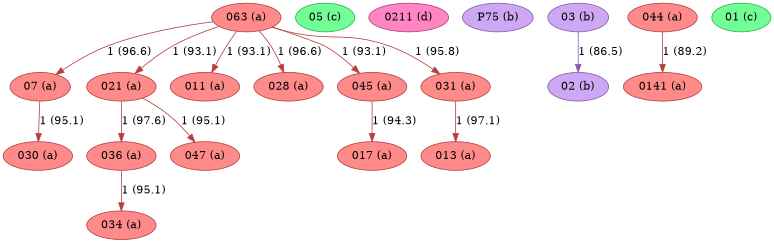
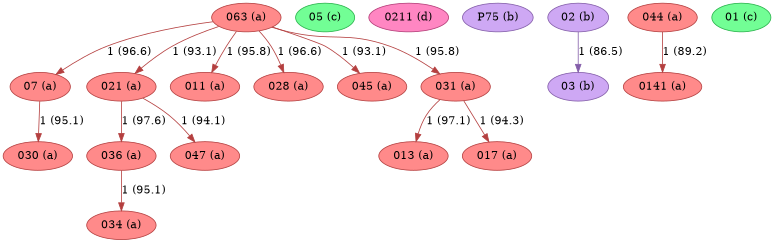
  strict digraph {
    node [color="#b43f3f" fillcolor="#FF8A8A" style=filled]
    edge [color="#b43f3f"]
    "07 (a)"
    "030 (a)"
    "05 (c)" [color="#27b34a" fillcolor="#72FE95"]
    "021 (a)"
    "036 (a)"
    "047 (a)"
    "034 (a)"
    "0211 (d)" [color="#b43b77" fillcolor="#FF86C2"]
    "P75 (b)" [color="#835da9" fillcolor="#CEA8F4"]
    "03 (b)" [color="#835da9" fillcolor="#CEA8F4"]
    "02 (b)" [color="#835da9" fillcolor="#CEA8F4"]
    "044 (a)"
    "0141 (a)"
    "01 (c)" [color="#27b34a" fillcolor="#72FE95"]
    "063 (a)"
    "011 (a)"
    "028 (a)"
    "045 (a)"
    "031 (a)"
    "013 (a)"
    "017 (a)"
    "07 (a)" -> "030 (a)" [label="1 (95.1)"]
    "021 (a)" -> "036 (a)" [label="1 (97.6)"]
-   "021 (a)" -> "047 (a)" [label="1 (95.1)"]
+   "021 (a)" -> "047 (a)" [label="1 (94.1)"]
    "036 (a)" -> "034 (a)" [label="1 (95.1)"]
-   "03 (b)" -> "02 (b)" [color="#835da9" label="1 (86.5)"]
+   "02 (b)" -> "03 (b)" [color="#835da9" label="1 (86.5)"]
    "044 (a)" -> "0141 (a)" [label="1 (89.2)"]
    "063 (a)" -> "07 (a)" [label="1 (96.6)"]
    "063 (a)" -> "021 (a)" [label="1 (93.1)"]
-   "063 (a)" -> "011 (a)" [label="1 (93.1)"]
+   "063 (a)" -> "011 (a)" [label="1 (95.8)"]
    "063 (a)" -> "028 (a)" [label="1 (96.6)"]
    "063 (a)" -> "045 (a)" [label="1 (93.1)"]
    "063 (a)" -> "031 (a)" [label="1 (95.8)"]
    "031 (a)" -> "013 (a)" [label="1 (97.1)"]
-   "045 (a)" -> "017 (a)" [label="1 (94.3)"]
+   "031 (a)" -> "017 (a)" [label="1 (94.3)"]
  }
